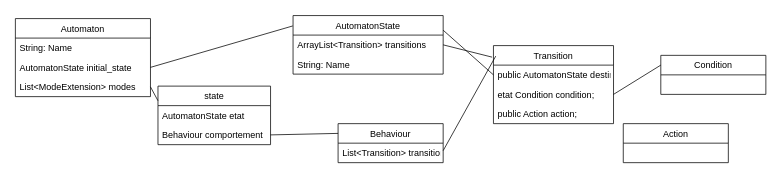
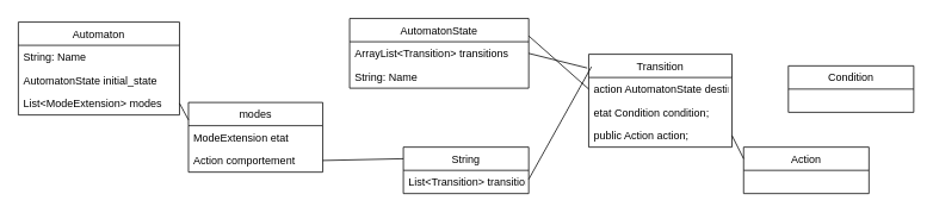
  <mxCell id="0" />
  <mxCell id="1" parent="0" />
  <mxCell id="2" value="Automaton" style="swimlane;fontStyle=0;childLayout=stackLayout;horizontal=1;startSize=26;fillColor=none;horizontalStack=0;resizeParent=1;resizeParentMax=0;resizeLast=0;collapsible=1;marginBottom=0;" vertex="1" parent="1"><mxGeometry x="20" y="24" width="180" height="104" as="geometry" /></mxCell>
  <mxCell id="3" value="String: Name" style="text;strokeColor=none;fillColor=none;align=left;verticalAlign=top;spacingLeft=4;spacingRight=4;overflow=hidden;rotatable=0;points=[[0,0.5],[1,0.5]];portConstraint=eastwest;" vertex="1" parent="2"><mxGeometry y="26" width="180" height="26" as="geometry" /></mxCell>
  <mxCell id="4" value="AutomatonState initial_state" style="text;strokeColor=none;fillColor=none;align=left;verticalAlign=top;spacingLeft=4;spacingRight=4;overflow=hidden;rotatable=0;points=[[0,0.5],[1,0.5]];portConstraint=eastwest;" vertex="1" parent="2"><mxGeometry y="52" width="180" height="26" as="geometry" /></mxCell>
  <mxCell id="5" value="List&lt;ModeExtension&gt; modes" style="text;strokeColor=none;fillColor=none;align=left;verticalAlign=top;spacingLeft=4;spacingRight=4;overflow=hidden;rotatable=0;points=[[0,0.5],[1,0.5]];portConstraint=eastwest;" vertex="1" parent="2"><mxGeometry y="78" width="180" height="26" as="geometry" /></mxCell>
  <mxCell id="6" value="AutomatonState" style="swimlane;fontStyle=0;childLayout=stackLayout;horizontal=1;startSize=26;fillColor=none;horizontalStack=0;resizeParent=1;resizeParentMax=0;resizeLast=0;collapsible=1;marginBottom=0;" vertex="1" parent="1"><mxGeometry x="390" y="20" width="200" height="78" as="geometry" /></mxCell>
  <mxCell id="7" value="&#09;&#09;ArrayList&lt;Transition&gt; transitions&#10;&#10;" style="text;strokeColor=none;fillColor=none;align=left;verticalAlign=top;spacingLeft=4;spacingRight=4;overflow=hidden;rotatable=0;points=[[0,0.5],[1,0.5]];portConstraint=eastwest;" vertex="1" parent="6"><mxGeometry y="26" width="200" height="26" as="geometry" /></mxCell>
  <mxCell id="8" value="String: Name" style="text;strokeColor=none;fillColor=none;align=left;verticalAlign=top;spacingLeft=4;spacingRight=4;overflow=hidden;rotatable=0;points=[[0,0.5],[1,0.5]];portConstraint=eastwest;" vertex="1" parent="6"><mxGeometry y="52" width="200" height="26" as="geometry" /></mxCell>
  <mxCell id="9" value="Transition" style="swimlane;fontStyle=0;childLayout=stackLayout;horizontal=1;startSize=26;fillColor=none;horizontalStack=0;resizeParent=1;resizeParentMax=0;resizeLast=0;collapsible=1;marginBottom=0;" vertex="1" parent="1"><mxGeometry x="657" y="60" width="160" height="104" as="geometry" /></mxCell>
- <mxCell id="10" value="public AutomatonState destination;&#10;&#10;&#09;" style="text;strokeColor=none;fillColor=none;align=left;verticalAlign=top;spacingLeft=4;spacingRight=4;overflow=hidden;rotatable=0;points=[[0,0.5],[1,0.5]];portConstraint=eastwest;" vertex="1" parent="9"><mxGeometry y="26" width="160" height="26" as="geometry" /></mxCell>
+ <mxCell id="10" value="action AutomatonState destination;&#10;&#10;&#09;" style="text;strokeColor=none;fillColor=none;align=left;verticalAlign=top;spacingLeft=4;spacingRight=4;overflow=hidden;rotatable=0;points=[[0,0.5],[1,0.5]];portConstraint=eastwest;" vertex="1" parent="9"><mxGeometry y="26" width="160" height="26" as="geometry" /></mxCell>
  <mxCell id="11" value="etat Condition condition;&#10;" style="text;strokeColor=none;fillColor=none;align=left;verticalAlign=top;spacingLeft=4;spacingRight=4;overflow=hidden;rotatable=0;points=[[0,0.5],[1,0.5]];portConstraint=eastwest;" vertex="1" parent="9"><mxGeometry y="52" width="160" height="26" as="geometry" /></mxCell>
  <mxCell id="12" value="public Action action;" style="text;strokeColor=none;fillColor=none;align=left;verticalAlign=top;spacingLeft=4;spacingRight=4;overflow=hidden;rotatable=0;points=[[0,0.5],[1,0.5]];portConstraint=eastwest;" vertex="1" parent="9"><mxGeometry y="78" width="160" height="26" as="geometry" /></mxCell>
  <mxCell id="13" value="Condition" style="swimlane;fontStyle=0;childLayout=stackLayout;horizontal=1;startSize=26;fillColor=none;horizontalStack=0;resizeParent=1;resizeParentMax=0;resizeLast=0;collapsible=1;marginBottom=0;" vertex="1" parent="1"><mxGeometry x="880" y="73" width="140" height="52" as="geometry" /></mxCell>
  <mxCell id="14" value="Action" style="swimlane;fontStyle=0;childLayout=stackLayout;horizontal=1;startSize=26;fillColor=none;horizontalStack=0;resizeParent=1;resizeParentMax=0;resizeLast=0;collapsible=1;marginBottom=0;" vertex="1" parent="1"><mxGeometry x="830" y="164" width="140" height="52" as="geometry" /></mxCell>
  <mxCell id="15" value="" style="endArrow=none;html=1;exitX=0;exitY=0.5;exitDx=0;exitDy=0;entryX=1;entryY=0.25;entryDx=0;entryDy=0;" edge="1" parent="1" source="10" target="6"><mxGeometry width="50" height="50" relative="1" as="geometry"><mxPoint x="460" y="184" as="sourcePoint" /><mxPoint x="510" y="134" as="targetPoint" /></mxGeometry></mxCell>
- <mxCell id="16" value="" style="endArrow=none;html=1;entryX=1;entryY=0.5;entryDx=0;entryDy=0;exitX=0;exitY=0.25;exitDx=0;exitDy=0;" edge="1" parent="1" source="13" target="11"><mxGeometry width="50" height="50" relative="1" as="geometry"><mxPoint x="620" y="184" as="sourcePoint" /><mxPoint x="670" y="134" as="targetPoint" /></mxGeometry></mxCell>
- <mxCell id="18" value="state" style="swimlane;fontStyle=0;childLayout=stackLayout;horizontal=1;startSize=26;fillColor=none;horizontalStack=0;resizeParent=1;resizeParentMax=0;resizeLast=0;collapsible=1;marginBottom=0;" vertex="1" parent="1"><mxGeometry x="210" y="114" width="150" height="78" as="geometry" /></mxCell>
- <mxCell id="19" value="AutomatonState etat" style="text;strokeColor=none;fillColor=none;align=left;verticalAlign=top;spacingLeft=4;spacingRight=4;overflow=hidden;rotatable=0;points=[[0,0.5],[1,0.5]];portConstraint=eastwest;" vertex="1" parent="18"><mxGeometry y="26" width="150" height="26" as="geometry" /></mxCell>
- <mxCell id="20" value="Behaviour comportement" style="text;strokeColor=none;fillColor=none;align=left;verticalAlign=top;spacingLeft=4;spacingRight=4;overflow=hidden;rotatable=0;points=[[0,0.5],[1,0.5]];portConstraint=eastwest;" vertex="1" parent="18"><mxGeometry y="52" width="150" height="26" as="geometry" /></mxCell>
+ <mxCell id="17" value="" style="endArrow=none;html=1;entryX=1;entryY=0.5;entryDx=0;entryDy=0;exitX=0;exitY=0.25;exitDx=0;exitDy=0;" edge="1" parent="1" source="14" target="12"><mxGeometry width="50" height="50" relative="1" as="geometry"><mxPoint x="890" y="121" as="sourcePoint" /><mxPoint x="780" y="179" as="targetPoint" /></mxGeometry></mxCell>
+ <mxCell id="18" value="modes" style="swimlane;fontStyle=0;childLayout=stackLayout;horizontal=1;startSize=26;fillColor=none;horizontalStack=0;resizeParent=1;resizeParentMax=0;resizeLast=0;collapsible=1;marginBottom=0;" vertex="1" parent="1"><mxGeometry x="210" y="114" width="150" height="78" as="geometry" /></mxCell>
+ <mxCell id="19" value="ModeExtension etat" style="text;strokeColor=none;fillColor=none;align=left;verticalAlign=top;spacingLeft=4;spacingRight=4;overflow=hidden;rotatable=0;points=[[0,0.5],[1,0.5]];portConstraint=eastwest;" vertex="1" parent="18"><mxGeometry y="26" width="150" height="26" as="geometry" /></mxCell>
+ <mxCell id="20" value="Action comportement" style="text;strokeColor=none;fillColor=none;align=left;verticalAlign=top;spacingLeft=4;spacingRight=4;overflow=hidden;rotatable=0;points=[[0,0.5],[1,0.5]];portConstraint=eastwest;" vertex="1" parent="18"><mxGeometry y="52" width="150" height="26" as="geometry" /></mxCell>
  <mxCell id="21" value="" style="endArrow=none;html=1;exitX=1;exitY=0.5;exitDx=0;exitDy=0;entryX=0;entryY=0.25;entryDx=0;entryDy=0;" edge="1" parent="1" source="5" target="18"><mxGeometry width="50" height="50" relative="1" as="geometry"><mxPoint x="420" y="284" as="sourcePoint" /><mxPoint x="80" y="214" as="targetPoint" /></mxGeometry></mxCell>
- <mxCell id="22" value="" style="endArrow=none;html=1;exitX=1;exitY=0.5;exitDx=0;exitDy=0;entryX=-0.002;entryY=0.177;entryDx=0;entryDy=0;entryPerimeter=0;" edge="1" parent="1" source="4" target="6"><mxGeometry width="50" height="50" relative="1" as="geometry"><mxPoint x="420" y="284" as="sourcePoint" /><mxPoint x="470" y="234" as="targetPoint" /></mxGeometry></mxCell>
  <mxCell id="23" value="" style="endArrow=none;html=1;entryX=-0.011;entryY=0.148;entryDx=0;entryDy=0;entryPerimeter=0;exitX=1;exitY=0.5;exitDx=0;exitDy=0;" edge="1" parent="1" source="7" target="9"><mxGeometry width="50" height="50" relative="1" as="geometry"><mxPoint x="420" y="284" as="sourcePoint" /><mxPoint x="470" y="234" as="targetPoint" /></mxGeometry></mxCell>
- <mxCell id="24" value="Behaviour" style="swimlane;fontStyle=0;childLayout=stackLayout;horizontal=1;startSize=26;fillColor=none;horizontalStack=0;resizeParent=1;resizeParentMax=0;resizeLast=0;collapsible=1;marginBottom=0;" vertex="1" parent="1"><mxGeometry x="450" y="164" width="140" height="52" as="geometry"><mxRectangle x="460" y="290" width="90" height="26" as="alternateBounds" /></mxGeometry></mxCell>
+ <mxCell id="24" value="String" style="swimlane;fontStyle=0;childLayout=stackLayout;horizontal=1;startSize=26;fillColor=none;horizontalStack=0;resizeParent=1;resizeParentMax=0;resizeLast=0;collapsible=1;marginBottom=0;" vertex="1" parent="1"><mxGeometry x="450" y="164" width="140" height="52" as="geometry"><mxRectangle x="460" y="290" width="90" height="26" as="alternateBounds" /></mxGeometry></mxCell>
  <mxCell id="25" value="&#09;List&lt;Transition&gt; transitions;&#10;" style="text;strokeColor=none;fillColor=none;align=left;verticalAlign=top;spacingLeft=4;spacingRight=4;overflow=hidden;rotatable=0;points=[[0,0.5],[1,0.5]];portConstraint=eastwest;" vertex="1" parent="24"><mxGeometry y="26" width="140" height="26" as="geometry" /></mxCell>
  <mxCell id="26" value="" style="endArrow=none;html=1;exitX=1;exitY=0.5;exitDx=0;exitDy=0;entryX=0;entryY=0.25;entryDx=0;entryDy=0;" edge="1" parent="1" source="20" target="24"><mxGeometry width="50" height="50" relative="1" as="geometry"><mxPoint x="420" y="184" as="sourcePoint" /><mxPoint x="470" y="134" as="targetPoint" /></mxGeometry></mxCell>
  <mxCell id="27" value="" style="endArrow=none;html=1;entryX=0.019;entryY=0.135;entryDx=0;entryDy=0;entryPerimeter=0;" edge="1" parent="1" target="9"><mxGeometry width="50" height="50" relative="1" as="geometry"><mxPoint x="590" y="200" as="sourcePoint" /><mxPoint x="650" y="74" as="targetPoint" /></mxGeometry></mxCell>
